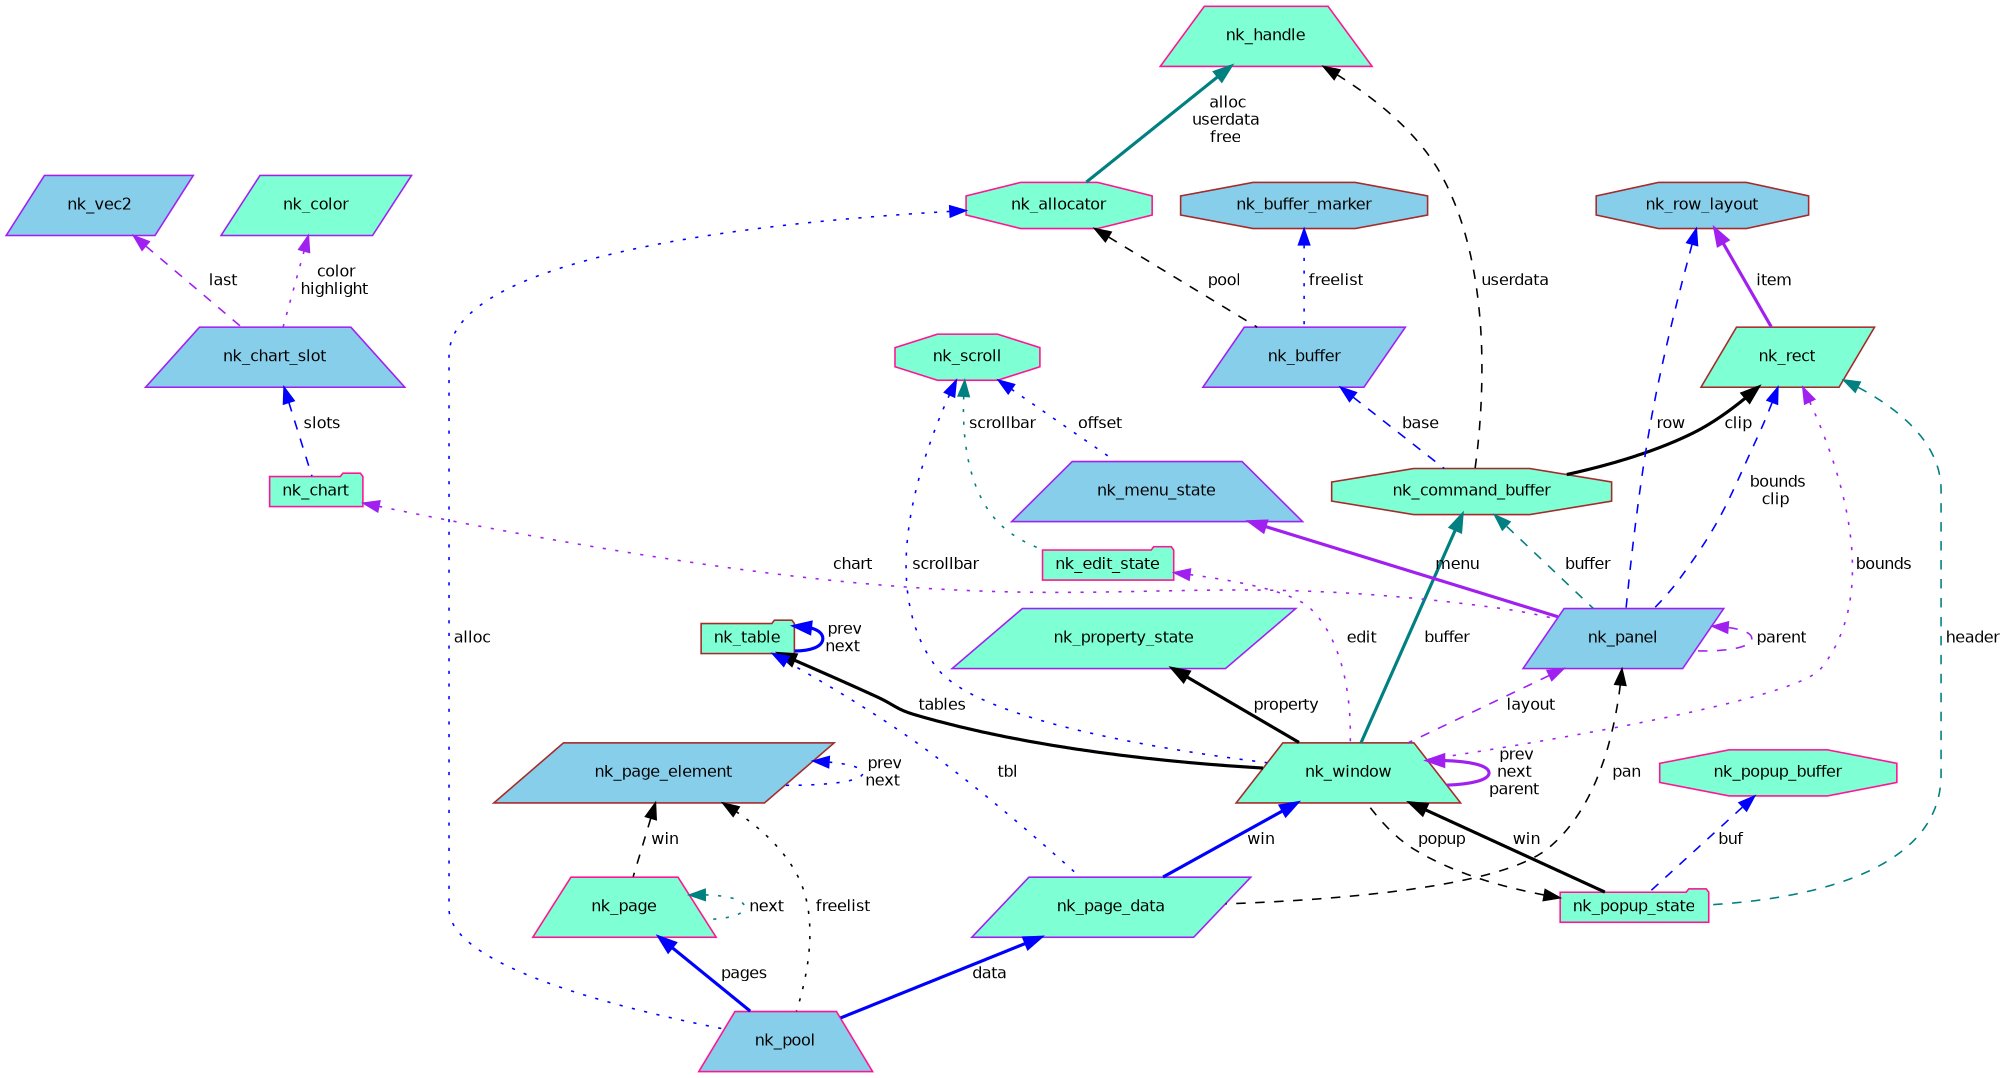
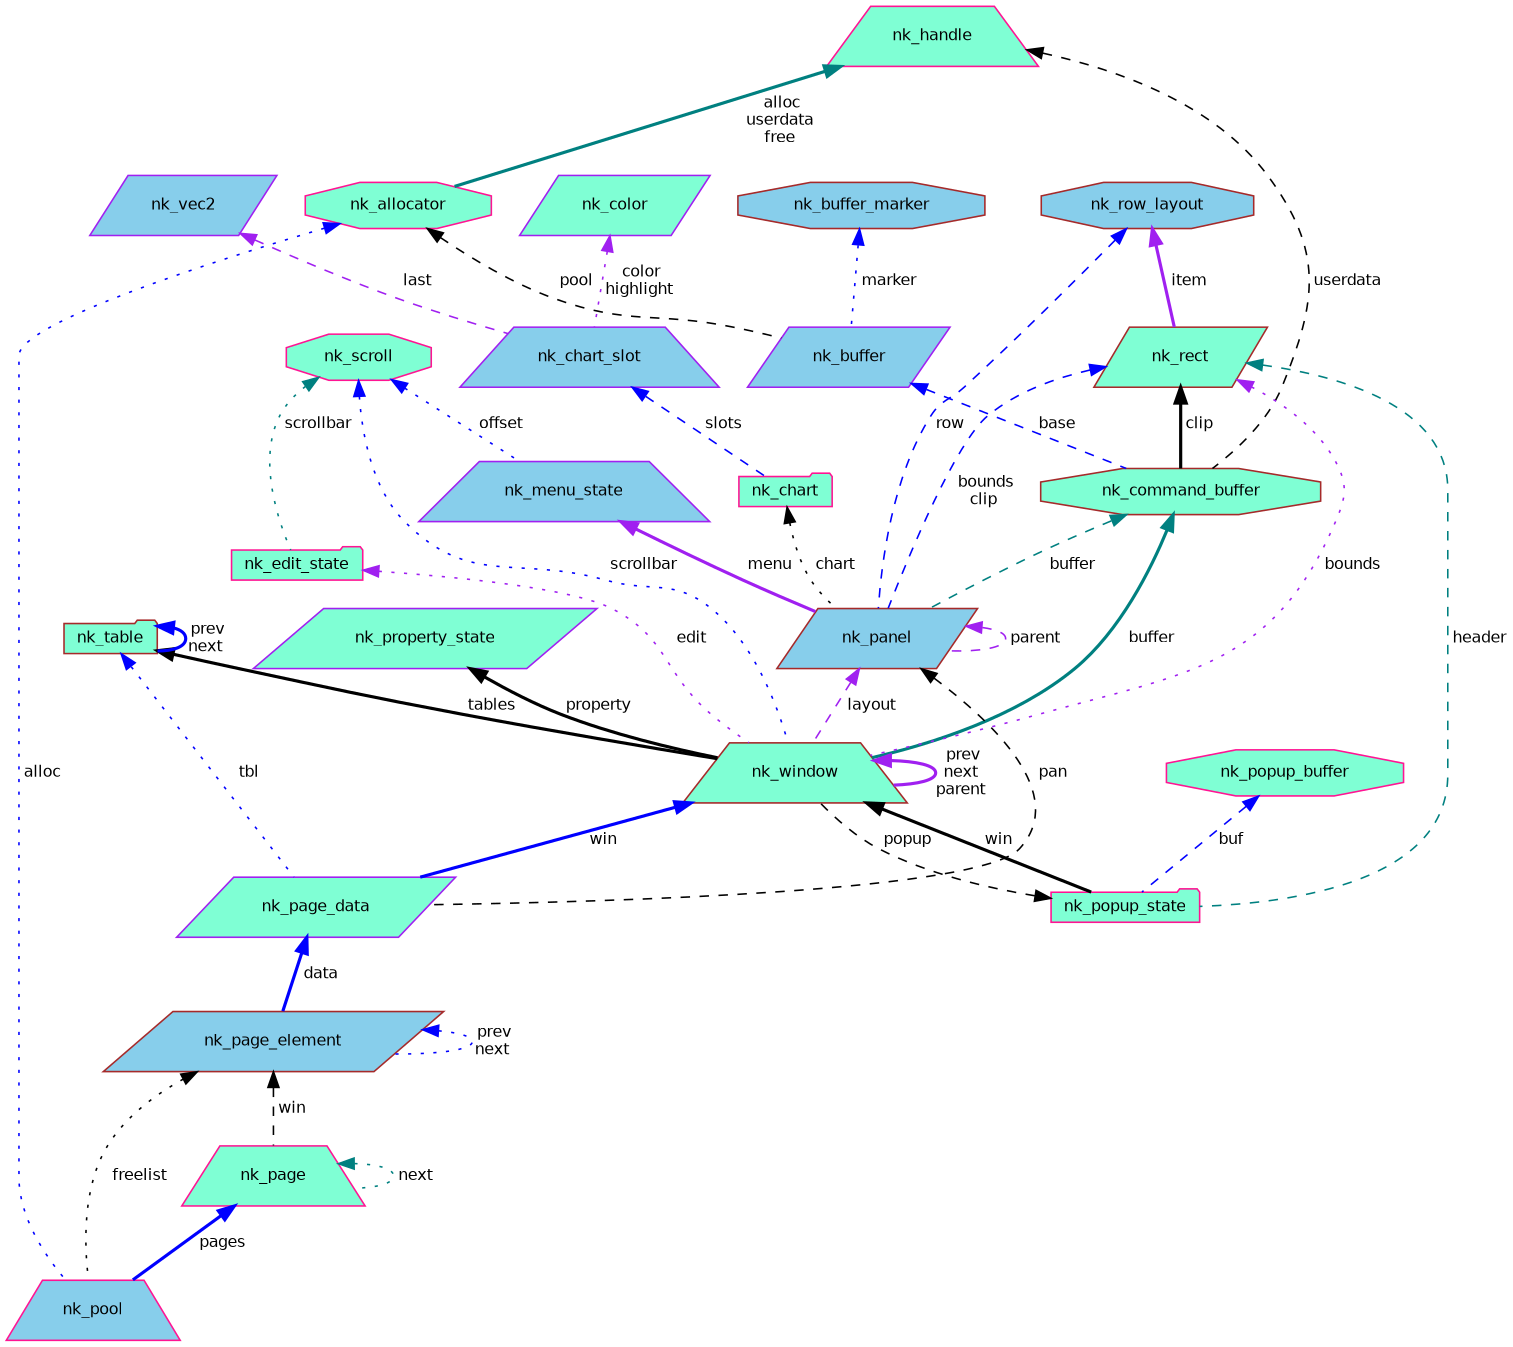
  digraph {
    node [color=deeppink fillcolor=aquamarine fontname=Helvetica fontsize=10 shape=parallelogram style=filled]
    edge [color=blue dir=back fontname=Helvetica fontsize=10 labelfontname=Helvetica labelfontsize=10 style=dashed]
    n1 [fillcolor=skyblue fontcolor=black height=0.2 label=nk_pool shape=trapezium width=0.4]
    n2 [height=0.2 label=nk_allocator shape=octagon width=0.4]
    n3 [color=purple fillcolor=skyblue height=0.2 label=nk_buffer width=0.4]
    n4 [color=brown height=0.2 label=nk_command_buffer shape=octagon width=0.4]
    n5 [height=0.2 label=nk_handle shape=trapezium width=0.4]
    n6 [color=brown height=0.2 label=nk_window shape=trapezium width=0.4]
-   n7 [color=purple fillcolor=skyblue height=0.2 label=nk_panel width=0.4]
+   n7 [color=brown fillcolor=skyblue height=0.2 label=nk_panel width=0.4]
    n8 [height=0.2 label=nk_page shape=trapezium width=0.4]
    n9 [color=brown fillcolor=skyblue height=0.2 label=nk_page_element width=0.4]
    n10 [color=purple height=0.2 label=nk_page_data width=0.4]
    n11 [height=0.2 label=nk_popup_state shape=folder width=0.4]
    n12 [color=brown height=0.2 label=nk_rect width=0.4]
    n13 [color=brown fillcolor=skyblue height=0.2 label=nk_row_layout shape=octagon width=0.4]
    n14 [color=brown fillcolor=skyblue height=0.2 label=nk_buffer_marker shape=octagon width=0.4]
    n15 [height=0.2 label=nk_scroll shape=octagon width=0.4]
    n16 [color=purple fillcolor=skyblue height=0.2 label=nk_menu_state shape=trapezium width=0.4]
    n17 [height=0.2 label=nk_edit_state shape=folder width=0.4]
    n18 [color=purple height=0.2 label=nk_property_state width=0.4]
    n19 [height=0.2 label=nk_chart shape=folder width=0.4]
    n20 [color=purple fillcolor=skyblue height=0.2 label=nk_chart_slot shape=trapezium width=0.4]
    n21 [color=purple height=0.2 label=nk_color width=0.4]
    n22 [color=purple fillcolor=skyblue height=0.2 label=nk_vec2 width=0.4]
    n23 [color=brown height=0.2 label=nk_table shape=folder width=0.4]
    n24 [height=0.2 label=nk_popup_buffer shape=octagon width=0.4]
    n2 -> n1 [label=" alloc" style=dotted]
    n2 -> n3 [color=black label=" pool"]
    n3 -> n4 [label=" base"]
    n4 -> n6 [color=teal label=" buffer" style=bold]
    n4 -> n7 [color=teal label=" buffer"]
    n5 -> n2 [color=teal label=" alloc\nuserdata\nfree" style=bold]
    n5 -> n4 [color=black label=" userdata"]
    n6 -> n6 [color=purple label=" prev\nnext\nparent" style=bold]
    n6 -> n10 [label=" win" style=bold]
    n6 -> n11 [color=black label=" win" style=bold]
    n7 -> n6 [color=purple label=" layout"]
    n7 -> n7 [color=purple label=" parent"]
    n7 -> n10 [color=black label=" pan"]
    n8 -> n1 [label=" pages" style=bold]
    n8 -> n8 [color=teal label=" next" style=dotted]
    n9 -> n1 [color=black label=" freelist" style=dotted]
    n9 -> n8 [color=black label=" win"]
    n9 -> n9 [label=" prev\nnext" style=dotted]
-   n10 -> n1 [label=" data" style=bold]
+   n10 -> n9 [label=" data" style=bold]
    n11 -> n6 [color=black label=" popup"]
    n12 -> n4 [color=black label=" clip" style=bold]
    n12 -> n6 [color=purple label=" bounds" style=dotted]
    n12 -> n7 [label=" bounds\nclip"]
    n12 -> n11 [color=teal label=" header"]
    n13 -> n7 [label=" row"]
    n13 -> n12 [color=purple label=" item" style=bold]
-   n14 -> n3 [label=" freelist" style=dotted]
+   n14 -> n3 [label=" marker" style=dotted]
    n15 -> n6 [label=" scrollbar" style=dotted]
    n15 -> n16 [label=" offset" style=dotted]
    n15 -> n17 [color=teal label=" scrollbar" style=dotted]
    n16 -> n7 [color=purple label=" menu" style=bold]
    n17 -> n6 [color=purple label=" edit" style=dotted]
    n18 -> n6 [color=black label=" property" style=bold]
-   n19 -> n7 [color=purple label=" chart" style=dotted]
+   n19 -> n7 [color=black label=" chart" style=dotted]
    n20 -> n19 [label=" slots"]
    n21 -> n20 [color=purple label=" color\nhighlight" style=dotted]
    n22 -> n20 [color=purple label=" last"]
    n23 -> n6 [color=black label=" tables" style=bold]
    n23 -> n10 [label=" tbl" style=dotted]
    n23 -> n23 [label=" prev\nnext" style=bold]
    n24 -> n11 [label=" buf"]
  }
